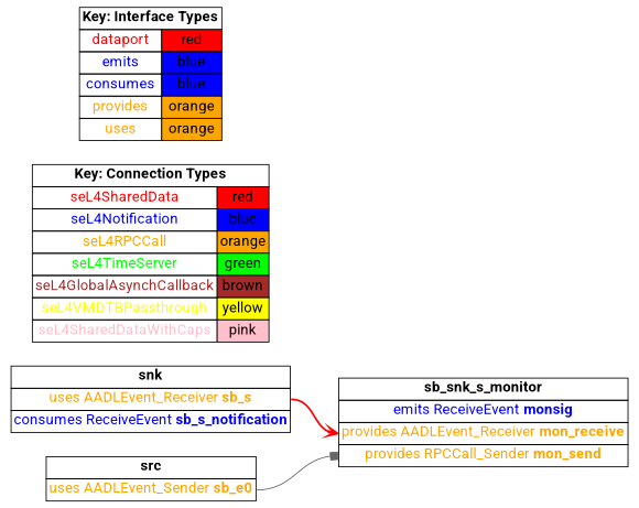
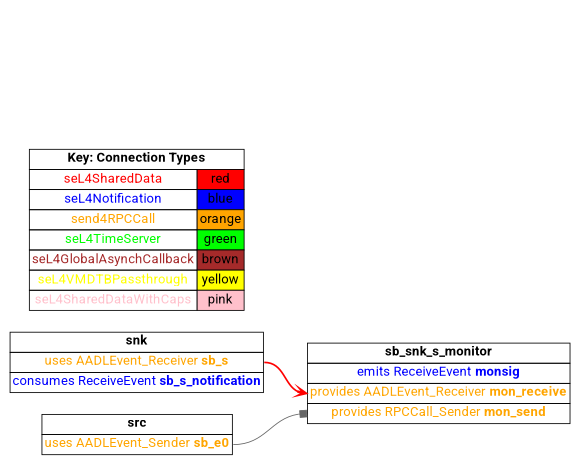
  digraph {
    fontname=Roboto
    rankdir=LR
    node [fontname=Roboto fontsize=16 shape=plaintext]
    edge [fontname=Roboto]
    n1 [label=<     <TABLE BORDER="0" CELLBORDER="1" CELLSPACING="0">       <TR><TD><B>src</B></TD></TR>       <TR><TD PORT="sb_e0"><FONT COLOR="orange">uses AADLEvent_Sender <B>sb_e0</B></FONT></TD></TR>"     </TABLE>   >]
    n2 [label=<     <TABLE BORDER="0" CELLBORDER="1" CELLSPACING="0">       <TR><TD><B>sb_snk_s_monitor</B></TD></TR>       <TR><TD PORT="monsig"><FONT COLOR="blue">emits ReceiveEvent <B>monsig</B></FONT></TD></TR>       <TR><TD PORT="mon_receive"><FONT COLOR="orange">provides AADLEvent_Receiver <B>mon_receive</B></FONT></TD></TR>       <TR><TD PORT="mon_send"><FONT COLOR="orange">provides RPCCall_Sender <B>mon_send</B></FONT></TD></TR>"     </TABLE>   >]
    n3 [label=<     <TABLE BORDER="0" CELLBORDER="1" CELLSPACING="0">       <TR><TD><B>snk</B></TD></TR>       <TR><TD PORT="sb_s"><FONT COLOR="orange">uses AADLEvent_Receiver <B>sb_s</B></FONT></TD></TR>       <TR><TD PORT="sb_s_notification"><FONT COLOR="blue">consumes ReceiveEvent <B>sb_s_notification</B></FONT></TD></TR>"     </TABLE>   >]
-   n4 [label=<    <TABLE BORDER="0" CELLBORDER="1" CELLSPACING="0">      <TR><TD COLSPAN="2"><B>Key: Connection Types</B></TD></TR>      <TR><TD><FONT COLOR="red">seL4SharedData</FONT></TD><TD BGCOLOR="red">red</TD></TR>      <TR><TD><FONT COLOR="blue">seL4Notification</FONT></TD><TD BGCOLOR="blue">blue</TD></TR>      <TR><TD><FONT COLOR="orange">seL4RPCCall</FONT></TD><TD BGCOLOR="orange">orange</TD></TR>      <TR><TD><FONT COLOR="green">seL4TimeServer</FONT></TD><TD BGCOLOR="green">green</TD></TR>      <TR><TD><FONT COLOR="brown">seL4GlobalAsynchCallback</FONT></TD><TD BGCOLOR="brown">brown</TD></TR>      <TR><TD><FONT COLOR="yellow">seL4VMDTBPassthrough</FONT></TD><TD BGCOLOR="yellow">yellow</TD></TR>      <TR><TD><FONT COLOR="pink">seL4SharedDataWithCaps</FONT></TD><TD BGCOLOR="pink">pink</TD></TR>    </TABLE>   >]
-   n5 [label=<    <TABLE BORDER="0" CELLBORDER="1" CELLSPACING="0">      <TR><TD COLSPAN="2"><B>Key: Interface Types</B></TD></TR>      <TR><TD><FONT COLOR="red">dataport</FONT></TD><TD BGCOLOR="red">red</TD></TR>      <TR><TD><FONT COLOR="blue">emits</FONT></TD><TD BGCOLOR="blue">blue</TD></TR>      <TR><TD><FONT COLOR="blue">consumes</FONT></TD><TD BGCOLOR="blue">blue</TD></TR>      <TR><TD><FONT COLOR="orange">provides</FONT></TD><TD BGCOLOR="orange">orange</TD></TR>      <TR><TD><FONT COLOR="orange">uses</FONT></TD><TD BGCOLOR="orange">orange</TD></TR>    </TABLE>   >]
+   n4 [label=<    <TABLE BORDER="0" CELLBORDER="1" CELLSPACING="0">      <TR><TD COLSPAN="2"><B>Key: Connection Types</B></TD></TR>      <TR><TD><FONT COLOR="red">seL4SharedData</FONT></TD><TD BGCOLOR="red">red</TD></TR>      <TR><TD><FONT COLOR="blue">seL4Notification</FONT></TD><TD BGCOLOR="blue">blue</TD></TR>      <TR><TD><FONT COLOR="orange">send4RPCCall</FONT></TD><TD BGCOLOR="orange">orange</TD></TR>      <TR><TD><FONT COLOR="green">seL4TimeServer</FONT></TD><TD BGCOLOR="green">green</TD></TR>      <TR><TD><FONT COLOR="brown">seL4GlobalAsynchCallback</FONT></TD><TD BGCOLOR="brown">brown</TD></TR>      <TR><TD><FONT COLOR="yellow">seL4VMDTBPassthrough</FONT></TD><TD BGCOLOR="yellow">yellow</TD></TR>      <TR><TD><FONT COLOR="pink">seL4SharedDataWithCaps</FONT></TD><TD BGCOLOR="pink">pink</TD></TR>    </TABLE>   >]
    n1 -> n2 [arrowhead=box color=gray40 headport=mon_send style=solid tailport=sb_e0]
    n3 -> n2 [arrowhead=vee color=red headport=mon_receive style=bold tailport=sb_s]
  }
